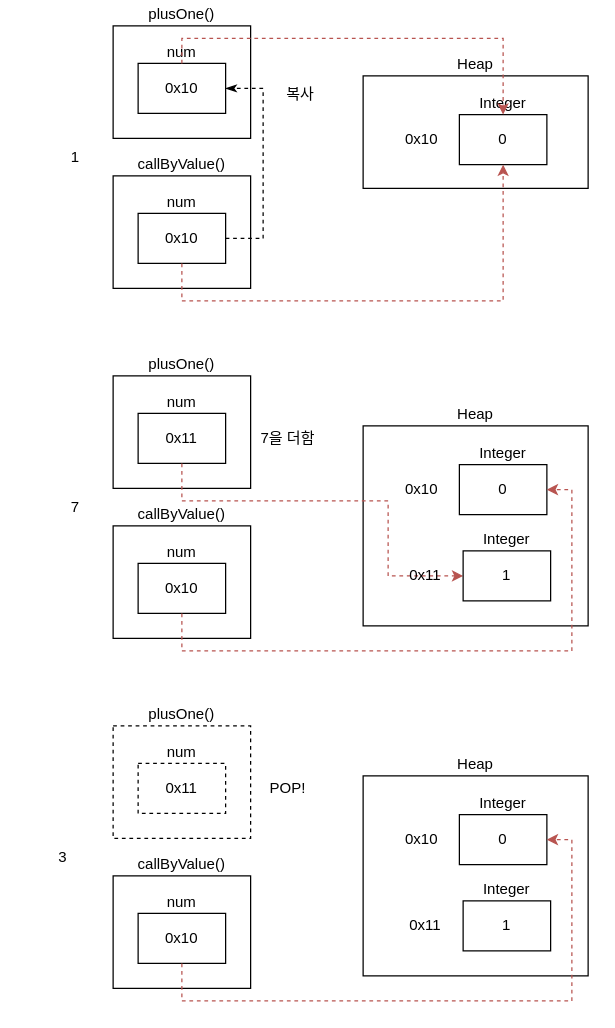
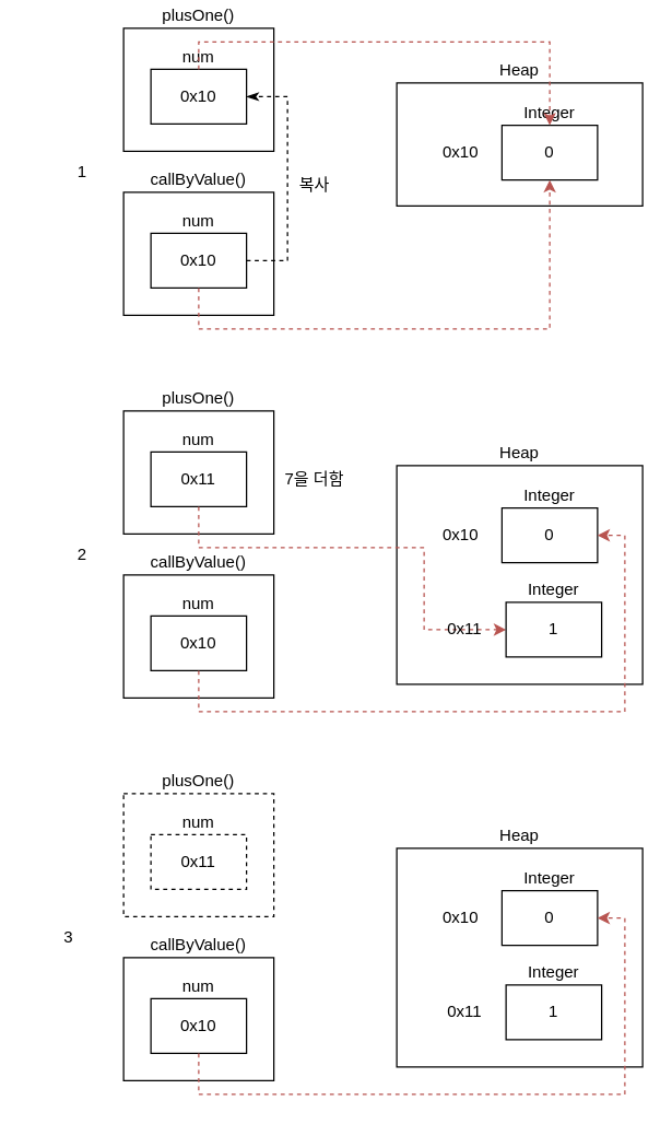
  <mxCell id="0" />
  <mxCell id="1" parent="0" />
  <mxCell id="2" value="Heap" style="rounded=0;whiteSpace=wrap;html=1;labelPosition=center;verticalLabelPosition=top;align=center;verticalAlign=bottom;" parent="1" vertex="1"><mxGeometry x="290" y="60" width="180" height="90" as="geometry" /></mxCell>
  <mxCell id="3" value="" style="group" parent="1" vertex="1" connectable="0"><mxGeometry x="307" y="91" width="130" height="40" as="geometry" /></mxCell>
  <mxCell id="4" value="Integer" style="rounded=0;whiteSpace=wrap;html=1;labelPosition=center;verticalLabelPosition=top;align=center;verticalAlign=bottom;" parent="3" vertex="1"><mxGeometry x="60" width="70" height="40" as="geometry" /></mxCell>
  <mxCell id="5" value="0" style="text;html=1;strokeColor=none;fillColor=none;align=center;verticalAlign=middle;whiteSpace=wrap;rounded=0;" parent="3" vertex="1"><mxGeometry x="65" y="5" width="60" height="30" as="geometry" /></mxCell>
  <mxCell id="6" value="0x10" style="text;html=1;strokeColor=none;fillColor=none;align=center;verticalAlign=middle;whiteSpace=wrap;rounded=0;" parent="3" vertex="1"><mxGeometry y="5" width="60" height="30" as="geometry" /></mxCell>
  <mxCell id="7" value="Heap" style="rounded=0;whiteSpace=wrap;html=1;labelPosition=center;verticalLabelPosition=top;align=center;verticalAlign=bottom;" parent="1" vertex="1"><mxGeometry x="290" y="340" width="180" height="160" as="geometry" /></mxCell>
  <mxCell id="8" value="" style="group" parent="1" vertex="1" connectable="0"><mxGeometry x="307" y="371" width="130" height="40" as="geometry" /></mxCell>
  <mxCell id="9" value="Integer" style="rounded=0;whiteSpace=wrap;html=1;labelPosition=center;verticalLabelPosition=top;align=center;verticalAlign=bottom;" parent="8" vertex="1"><mxGeometry x="60" width="70" height="40" as="geometry" /></mxCell>
  <mxCell id="10" value="0" style="text;html=1;strokeColor=none;fillColor=none;align=center;verticalAlign=middle;whiteSpace=wrap;rounded=0;" parent="8" vertex="1"><mxGeometry x="65" y="5" width="60" height="30" as="geometry" /></mxCell>
  <mxCell id="11" value="0x10" style="text;html=1;strokeColor=none;fillColor=none;align=center;verticalAlign=middle;whiteSpace=wrap;rounded=0;" parent="8" vertex="1"><mxGeometry y="5" width="60" height="30" as="geometry" /></mxCell>
  <mxCell id="12" value="plusOne()" style="rounded=0;whiteSpace=wrap;html=1;labelPosition=center;verticalLabelPosition=top;align=center;verticalAlign=bottom;" parent="1" vertex="1"><mxGeometry x="90" y="20" width="110" height="90" as="geometry" /></mxCell>
  <mxCell id="13" value="callByValue()" style="rounded=0;whiteSpace=wrap;html=1;labelPosition=center;verticalLabelPosition=top;align=center;verticalAlign=bottom;" parent="1" vertex="1"><mxGeometry x="90" y="140" width="110" height="90" as="geometry" /></mxCell>
  <mxCell id="14" value="1" style="text;html=1;strokeColor=none;fillColor=none;align=center;verticalAlign=middle;whiteSpace=wrap;rounded=0;" parent="1" vertex="1"><mxGeometry x="30" y="110" width="60" height="30" as="geometry" /></mxCell>
  <mxCell id="15" value="" style="group" parent="1" vertex="1" connectable="0"><mxGeometry x="110" y="50" width="70" height="40" as="geometry" /></mxCell>
  <mxCell id="16" value="num" style="rounded=0;whiteSpace=wrap;html=1;labelPosition=center;verticalLabelPosition=top;align=center;verticalAlign=bottom;" parent="15" vertex="1"><mxGeometry width="70" height="40" as="geometry" /></mxCell>
  <mxCell id="17" value="0x10" style="text;html=1;strokeColor=none;fillColor=none;align=center;verticalAlign=middle;whiteSpace=wrap;rounded=0;" parent="15" vertex="1"><mxGeometry x="5" y="5" width="60" height="30" as="geometry" /></mxCell>
  <mxCell id="18" value="" style="group" parent="1" vertex="1" connectable="0"><mxGeometry x="110" y="170" width="70" height="40" as="geometry" /></mxCell>
  <mxCell id="19" value="num" style="rounded=0;whiteSpace=wrap;html=1;labelPosition=center;verticalLabelPosition=top;align=center;verticalAlign=bottom;" parent="18" vertex="1"><mxGeometry width="70" height="40" as="geometry" /></mxCell>
  <mxCell id="20" value="0x10" style="text;html=1;strokeColor=none;fillColor=none;align=center;verticalAlign=middle;whiteSpace=wrap;rounded=0;" parent="18" vertex="1"><mxGeometry x="5" y="5" width="60" height="30" as="geometry" /></mxCell>
  <mxCell id="21" style="edgeStyle=orthogonalEdgeStyle;rounded=0;orthogonalLoop=1;jettySize=auto;html=1;exitX=1;exitY=0.5;exitDx=0;exitDy=0;dashed=1;entryX=1;entryY=0.5;entryDx=0;entryDy=0;endArrow=classicThin;endFill=1;" parent="1" source="19" target="16" edge="1"><mxGeometry relative="1" as="geometry"><Array as="points"><mxPoint x="210" y="190" /><mxPoint x="210" y="70" /></Array></mxGeometry></mxCell>
- <mxCell id="22" value="복사" style="text;html=1;strokeColor=none;fillColor=none;align=center;verticalAlign=middle;whiteSpace=wrap;rounded=0;" parent="1" vertex="1"><mxGeometry x="210" y="60" width="60" height="30" as="geometry" /></mxCell>
+ <mxCell id="22" value="복사" style="text;html=1;strokeColor=none;fillColor=none;align=center;verticalAlign=middle;whiteSpace=wrap;rounded=0;" parent="1" vertex="1"><mxGeometry x="200" y="120" width="60" height="30" as="geometry" /></mxCell>
  <mxCell id="23" value="plusOne()" style="rounded=0;whiteSpace=wrap;html=1;labelPosition=center;verticalLabelPosition=top;align=center;verticalAlign=bottom;" parent="1" vertex="1"><mxGeometry x="90" y="300" width="110" height="90" as="geometry" /></mxCell>
  <mxCell id="24" value="callByValue()" style="rounded=0;whiteSpace=wrap;html=1;labelPosition=center;verticalLabelPosition=top;align=center;verticalAlign=bottom;" parent="1" vertex="1"><mxGeometry x="90" y="420" width="110" height="90" as="geometry" /></mxCell>
  <mxCell id="25" value="" style="group" parent="1" vertex="1" connectable="0"><mxGeometry x="110" y="330" width="70" height="40" as="geometry" /></mxCell>
  <mxCell id="26" value="num" style="rounded=0;whiteSpace=wrap;html=1;labelPosition=center;verticalLabelPosition=top;align=center;verticalAlign=bottom;" parent="25" vertex="1"><mxGeometry width="70" height="40" as="geometry" /></mxCell>
  <mxCell id="27" value="0x11" style="text;html=1;strokeColor=none;fillColor=none;align=center;verticalAlign=middle;whiteSpace=wrap;rounded=0;" parent="25" vertex="1"><mxGeometry x="5" y="5" width="60" height="30" as="geometry" /></mxCell>
  <mxCell id="28" value="" style="group" parent="1" vertex="1" connectable="0"><mxGeometry x="110" y="450" width="70" height="40" as="geometry" /></mxCell>
  <mxCell id="29" value="num" style="rounded=0;whiteSpace=wrap;html=1;labelPosition=center;verticalLabelPosition=top;align=center;verticalAlign=bottom;" parent="28" vertex="1"><mxGeometry width="70" height="40" as="geometry" /></mxCell>
  <mxCell id="30" value="0x10" style="text;html=1;strokeColor=none;fillColor=none;align=center;verticalAlign=middle;whiteSpace=wrap;rounded=0;" parent="28" vertex="1"><mxGeometry x="5" y="5" width="60" height="30" as="geometry" /></mxCell>
  <mxCell id="31" value="7을 더함" style="text;html=1;strokeColor=none;fillColor=none;align=center;verticalAlign=middle;whiteSpace=wrap;rounded=0;" parent="1" vertex="1"><mxGeometry x="200" y="335" width="60" height="30" as="geometry" /></mxCell>
- <mxCell id="32" value="7" style="text;html=1;strokeColor=none;fillColor=none;align=center;verticalAlign=middle;whiteSpace=wrap;rounded=0;" parent="1" vertex="1"><mxGeometry x="30" y="390" width="60" height="30" as="geometry" /></mxCell>
+ <mxCell id="32" value="2" style="text;html=1;strokeColor=none;fillColor=none;align=center;verticalAlign=middle;whiteSpace=wrap;rounded=0;" parent="1" vertex="1"><mxGeometry x="30" y="390" width="60" height="30" as="geometry" /></mxCell>
  <mxCell id="33" value="plusOne()" style="rounded=0;whiteSpace=wrap;html=1;labelPosition=center;verticalLabelPosition=top;align=center;verticalAlign=bottom;dashed=1;" parent="1" vertex="1"><mxGeometry x="90" y="580" width="110" height="90" as="geometry" /></mxCell>
  <mxCell id="34" value="callByValue()" style="rounded=0;whiteSpace=wrap;html=1;labelPosition=center;verticalLabelPosition=top;align=center;verticalAlign=bottom;" parent="1" vertex="1"><mxGeometry x="90" y="700" width="110" height="90" as="geometry" /></mxCell>
  <mxCell id="35" value="" style="group;dashed=1;" parent="1" vertex="1" connectable="0"><mxGeometry x="110" y="610" width="70" height="40" as="geometry" /></mxCell>
  <mxCell id="36" value="num" style="rounded=0;whiteSpace=wrap;html=1;labelPosition=center;verticalLabelPosition=top;align=center;verticalAlign=bottom;dashed=1;" parent="35" vertex="1"><mxGeometry width="70" height="40" as="geometry" /></mxCell>
  <mxCell id="37" value="0x11" style="text;html=1;strokeColor=none;fillColor=none;align=center;verticalAlign=middle;whiteSpace=wrap;rounded=0;dashed=1;" parent="35" vertex="1"><mxGeometry x="5" y="5" width="60" height="30" as="geometry" /></mxCell>
  <mxCell id="38" value="" style="group" parent="1" vertex="1" connectable="0"><mxGeometry x="110" y="730" width="70" height="40" as="geometry" /></mxCell>
  <mxCell id="39" value="num" style="rounded=0;whiteSpace=wrap;html=1;labelPosition=center;verticalLabelPosition=top;align=center;verticalAlign=bottom;" parent="38" vertex="1"><mxGeometry width="70" height="40" as="geometry" /></mxCell>
  <mxCell id="40" value="0x10" style="text;html=1;strokeColor=none;fillColor=none;align=center;verticalAlign=middle;whiteSpace=wrap;rounded=0;" parent="38" vertex="1"><mxGeometry x="5" y="5" width="60" height="30" as="geometry" /></mxCell>
- <mxCell id="41" value="POP!" style="text;html=1;strokeColor=none;fillColor=none;align=center;verticalAlign=middle;whiteSpace=wrap;rounded=0;" parent="1" vertex="1"><mxGeometry x="200" y="615" width="60" height="30" as="geometry" /></mxCell>
  <mxCell id="42" value="3" style="text;html=1;strokeColor=none;fillColor=none;align=center;verticalAlign=middle;whiteSpace=wrap;rounded=0;" parent="1" vertex="1"><mxGeometry x="20" y="670" width="60" height="30" as="geometry" /></mxCell>
  <mxCell id="43" style="edgeStyle=orthogonalEdgeStyle;rounded=0;orthogonalLoop=1;jettySize=auto;html=1;dashed=1;strokeColor=#B85450;fontColor=#B85450;exitX=0.5;exitY=0;exitDx=0;exitDy=0;" parent="1" source="16" target="4" edge="1"><mxGeometry relative="1" as="geometry"><mxPoint x="400" y="90" as="targetPoint" /><Array as="points"><mxPoint x="145" y="30" /><mxPoint x="402" y="30" /></Array></mxGeometry></mxCell>
  <mxCell id="44" style="edgeStyle=orthogonalEdgeStyle;rounded=0;orthogonalLoop=1;jettySize=auto;html=1;exitX=0.5;exitY=1;exitDx=0;exitDy=0;entryX=0.5;entryY=1;entryDx=0;entryDy=0;dashed=1;strokeColor=#B85450;fontColor=#B85450;" parent="1" source="19" target="4" edge="1"><mxGeometry relative="1" as="geometry"><Array as="points"><mxPoint x="145" y="240" /><mxPoint x="402" y="240" /></Array></mxGeometry></mxCell>
  <mxCell id="45" style="edgeStyle=orthogonalEdgeStyle;rounded=0;orthogonalLoop=1;jettySize=auto;html=1;exitX=0.5;exitY=1;exitDx=0;exitDy=0;entryX=1;entryY=0.5;entryDx=0;entryDy=0;dashed=1;strokeColor=#B85450;fontColor=#B85450;" parent="1" source="26" target="50" edge="1"><mxGeometry relative="1" as="geometry"><Array as="points"><mxPoint x="145" y="400" /><mxPoint x="310" y="400" /><mxPoint x="310" y="460" /></Array></mxGeometry></mxCell>
  <mxCell id="46" style="edgeStyle=orthogonalEdgeStyle;rounded=0;orthogonalLoop=1;jettySize=auto;html=1;exitX=0.5;exitY=1;exitDx=0;exitDy=0;dashed=1;strokeColor=#B85450;fontColor=#B85450;entryX=1;entryY=0.5;entryDx=0;entryDy=0;" parent="1" source="29" target="9" edge="1"><mxGeometry relative="1" as="geometry"><Array as="points"><mxPoint x="145" y="520" /><mxPoint x="457" y="520" /><mxPoint x="457" y="391" /></Array></mxGeometry></mxCell>
  <mxCell id="47" value="" style="group" vertex="1" connectable="0" parent="1"><mxGeometry x="310" y="440" width="130" height="40" as="geometry" /></mxCell>
  <mxCell id="48" value="Integer" style="rounded=0;whiteSpace=wrap;html=1;labelPosition=center;verticalLabelPosition=top;align=center;verticalAlign=bottom;" vertex="1" parent="47"><mxGeometry x="60" width="70" height="40" as="geometry" /></mxCell>
  <mxCell id="49" value="1" style="text;html=1;strokeColor=none;fillColor=none;align=center;verticalAlign=middle;whiteSpace=wrap;rounded=0;" vertex="1" parent="47"><mxGeometry x="65" y="5" width="60" height="30" as="geometry" /></mxCell>
  <mxCell id="50" value="0x11" style="text;html=1;strokeColor=none;fillColor=none;align=center;verticalAlign=middle;whiteSpace=wrap;rounded=0;" vertex="1" parent="47"><mxGeometry y="5" width="60" height="30" as="geometry" /></mxCell>
  <mxCell id="51" value="Heap" style="rounded=0;whiteSpace=wrap;html=1;labelPosition=center;verticalLabelPosition=top;align=center;verticalAlign=bottom;" vertex="1" parent="1"><mxGeometry x="290" y="620" width="180" height="160" as="geometry" /></mxCell>
  <mxCell id="52" value="" style="group" vertex="1" connectable="0" parent="1"><mxGeometry x="307" y="651" width="130" height="40" as="geometry" /></mxCell>
  <mxCell id="53" value="Integer" style="rounded=0;whiteSpace=wrap;html=1;labelPosition=center;verticalLabelPosition=top;align=center;verticalAlign=bottom;" vertex="1" parent="52"><mxGeometry x="60" width="70" height="40" as="geometry" /></mxCell>
  <mxCell id="54" value="0" style="text;html=1;strokeColor=none;fillColor=none;align=center;verticalAlign=middle;whiteSpace=wrap;rounded=0;" vertex="1" parent="52"><mxGeometry x="65" y="5" width="60" height="30" as="geometry" /></mxCell>
  <mxCell id="55" value="0x10" style="text;html=1;strokeColor=none;fillColor=none;align=center;verticalAlign=middle;whiteSpace=wrap;rounded=0;" vertex="1" parent="52"><mxGeometry y="5" width="60" height="30" as="geometry" /></mxCell>
  <mxCell id="56" value="" style="group" vertex="1" connectable="0" parent="1"><mxGeometry x="310" y="720" width="130" height="40" as="geometry" /></mxCell>
  <mxCell id="57" value="Integer" style="rounded=0;whiteSpace=wrap;html=1;labelPosition=center;verticalLabelPosition=top;align=center;verticalAlign=bottom;" vertex="1" parent="56"><mxGeometry x="60" width="70" height="40" as="geometry" /></mxCell>
  <mxCell id="58" value="1" style="text;html=1;strokeColor=none;fillColor=none;align=center;verticalAlign=middle;whiteSpace=wrap;rounded=0;" vertex="1" parent="56"><mxGeometry x="65" y="5" width="60" height="30" as="geometry" /></mxCell>
  <mxCell id="59" value="0x11" style="text;html=1;strokeColor=none;fillColor=none;align=center;verticalAlign=middle;whiteSpace=wrap;rounded=0;" vertex="1" parent="56"><mxGeometry y="5" width="60" height="30" as="geometry" /></mxCell>
  <mxCell id="60" style="edgeStyle=orthogonalEdgeStyle;rounded=0;orthogonalLoop=1;jettySize=auto;html=1;exitX=0.5;exitY=1;exitDx=0;exitDy=0;entryX=1;entryY=0.5;entryDx=0;entryDy=0;dashed=1;strokeColor=#B85450;fontColor=#B85450;" parent="1" source="39" target="53" edge="1"><mxGeometry relative="1" as="geometry"><Array as="points"><mxPoint x="145" y="800" /><mxPoint x="457" y="800" /><mxPoint x="457" y="671" /></Array><mxPoint x="402" y="691" as="targetPoint" /></mxGeometry></mxCell>
